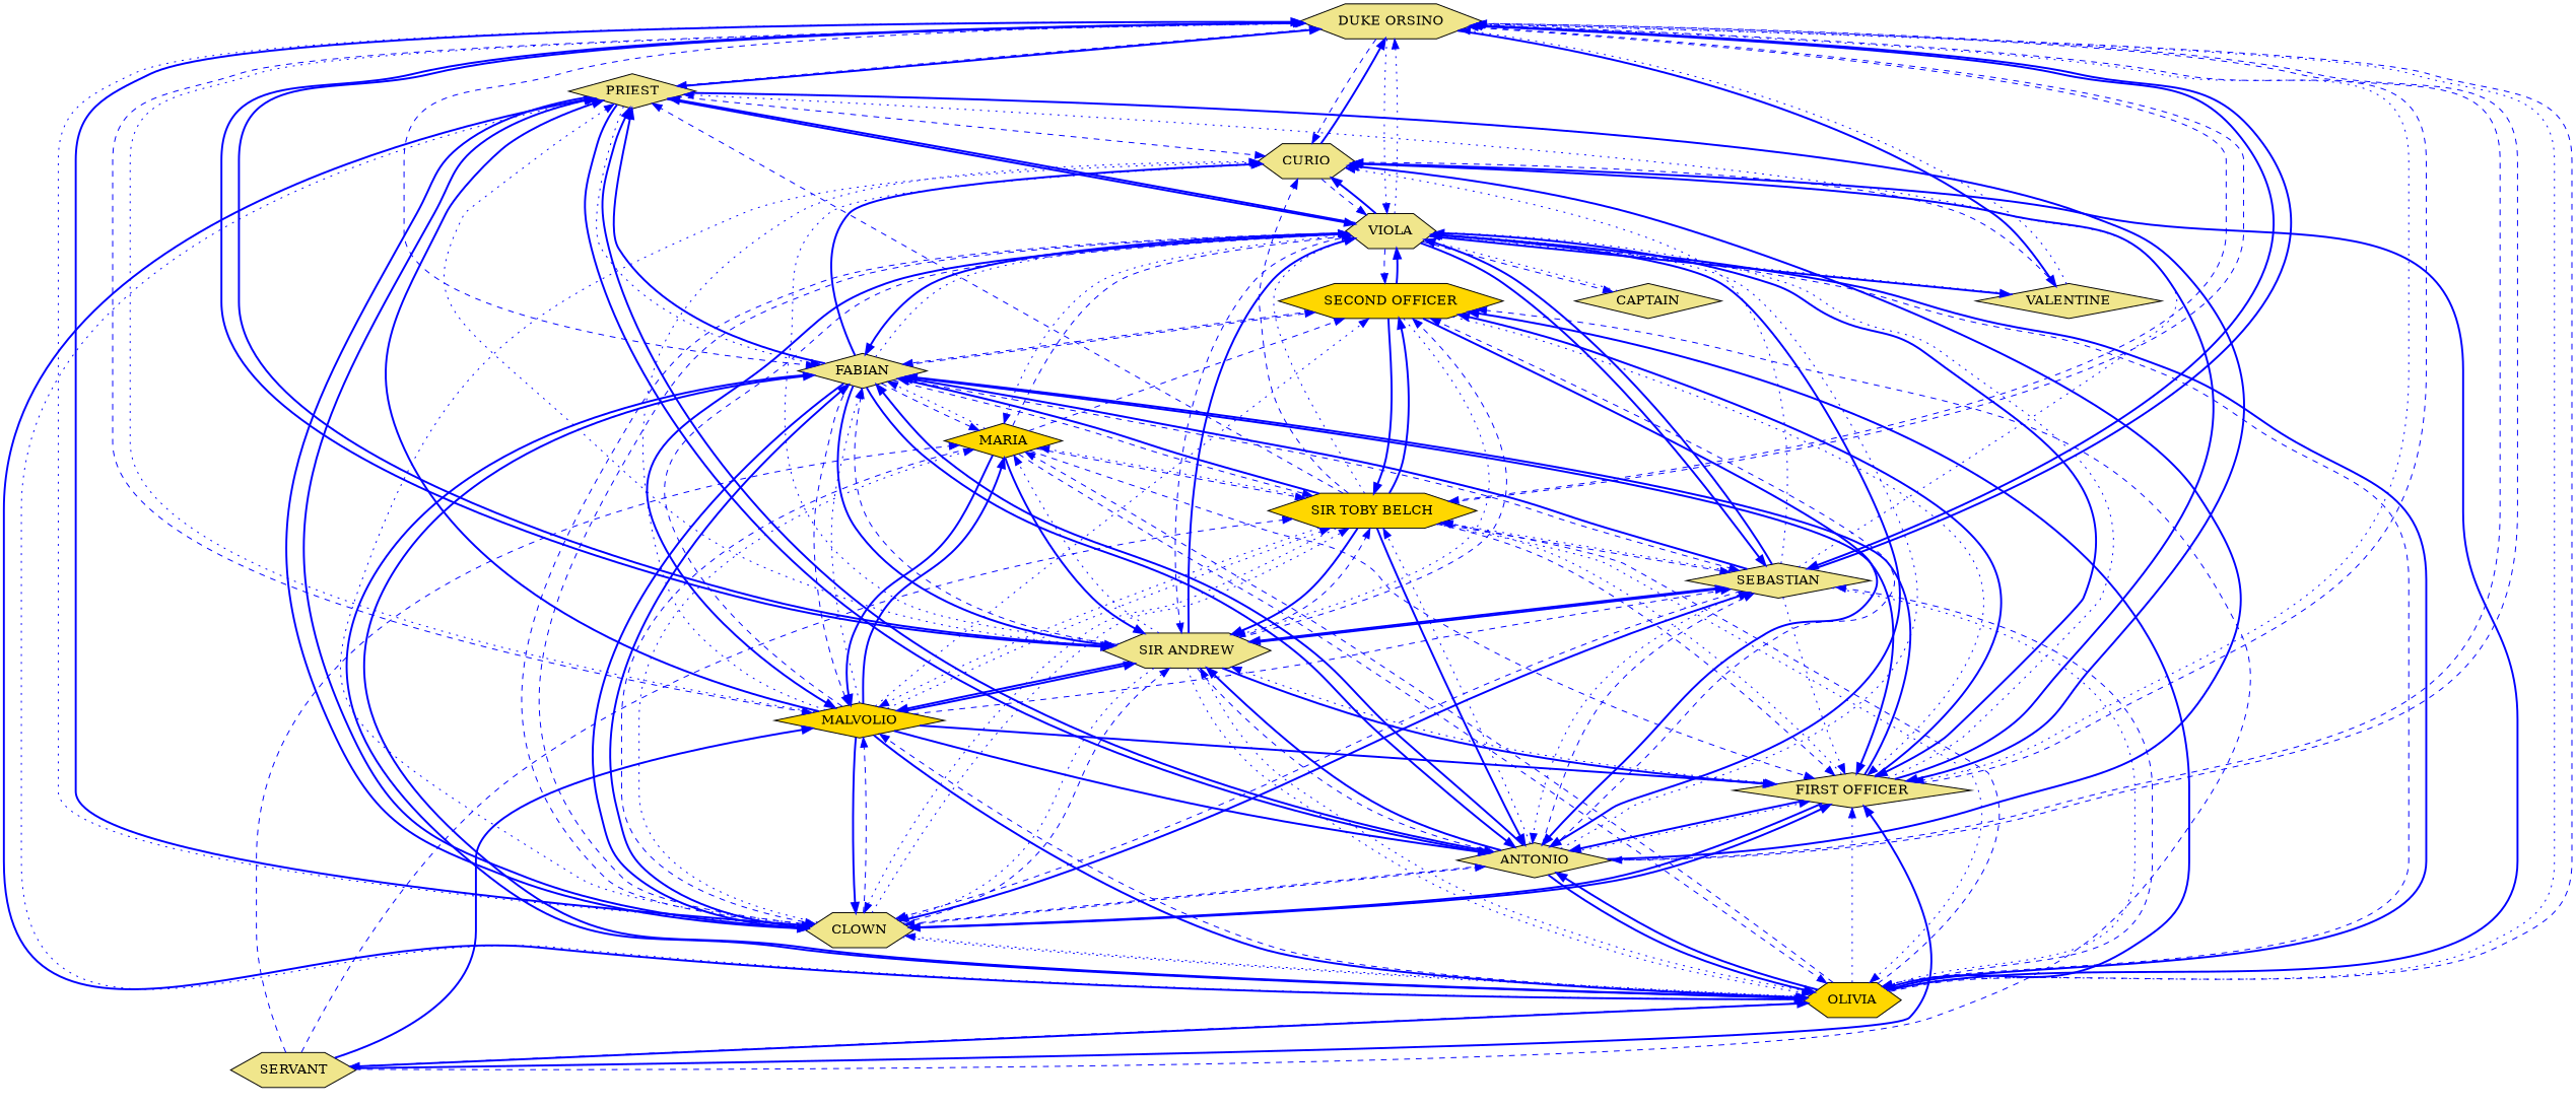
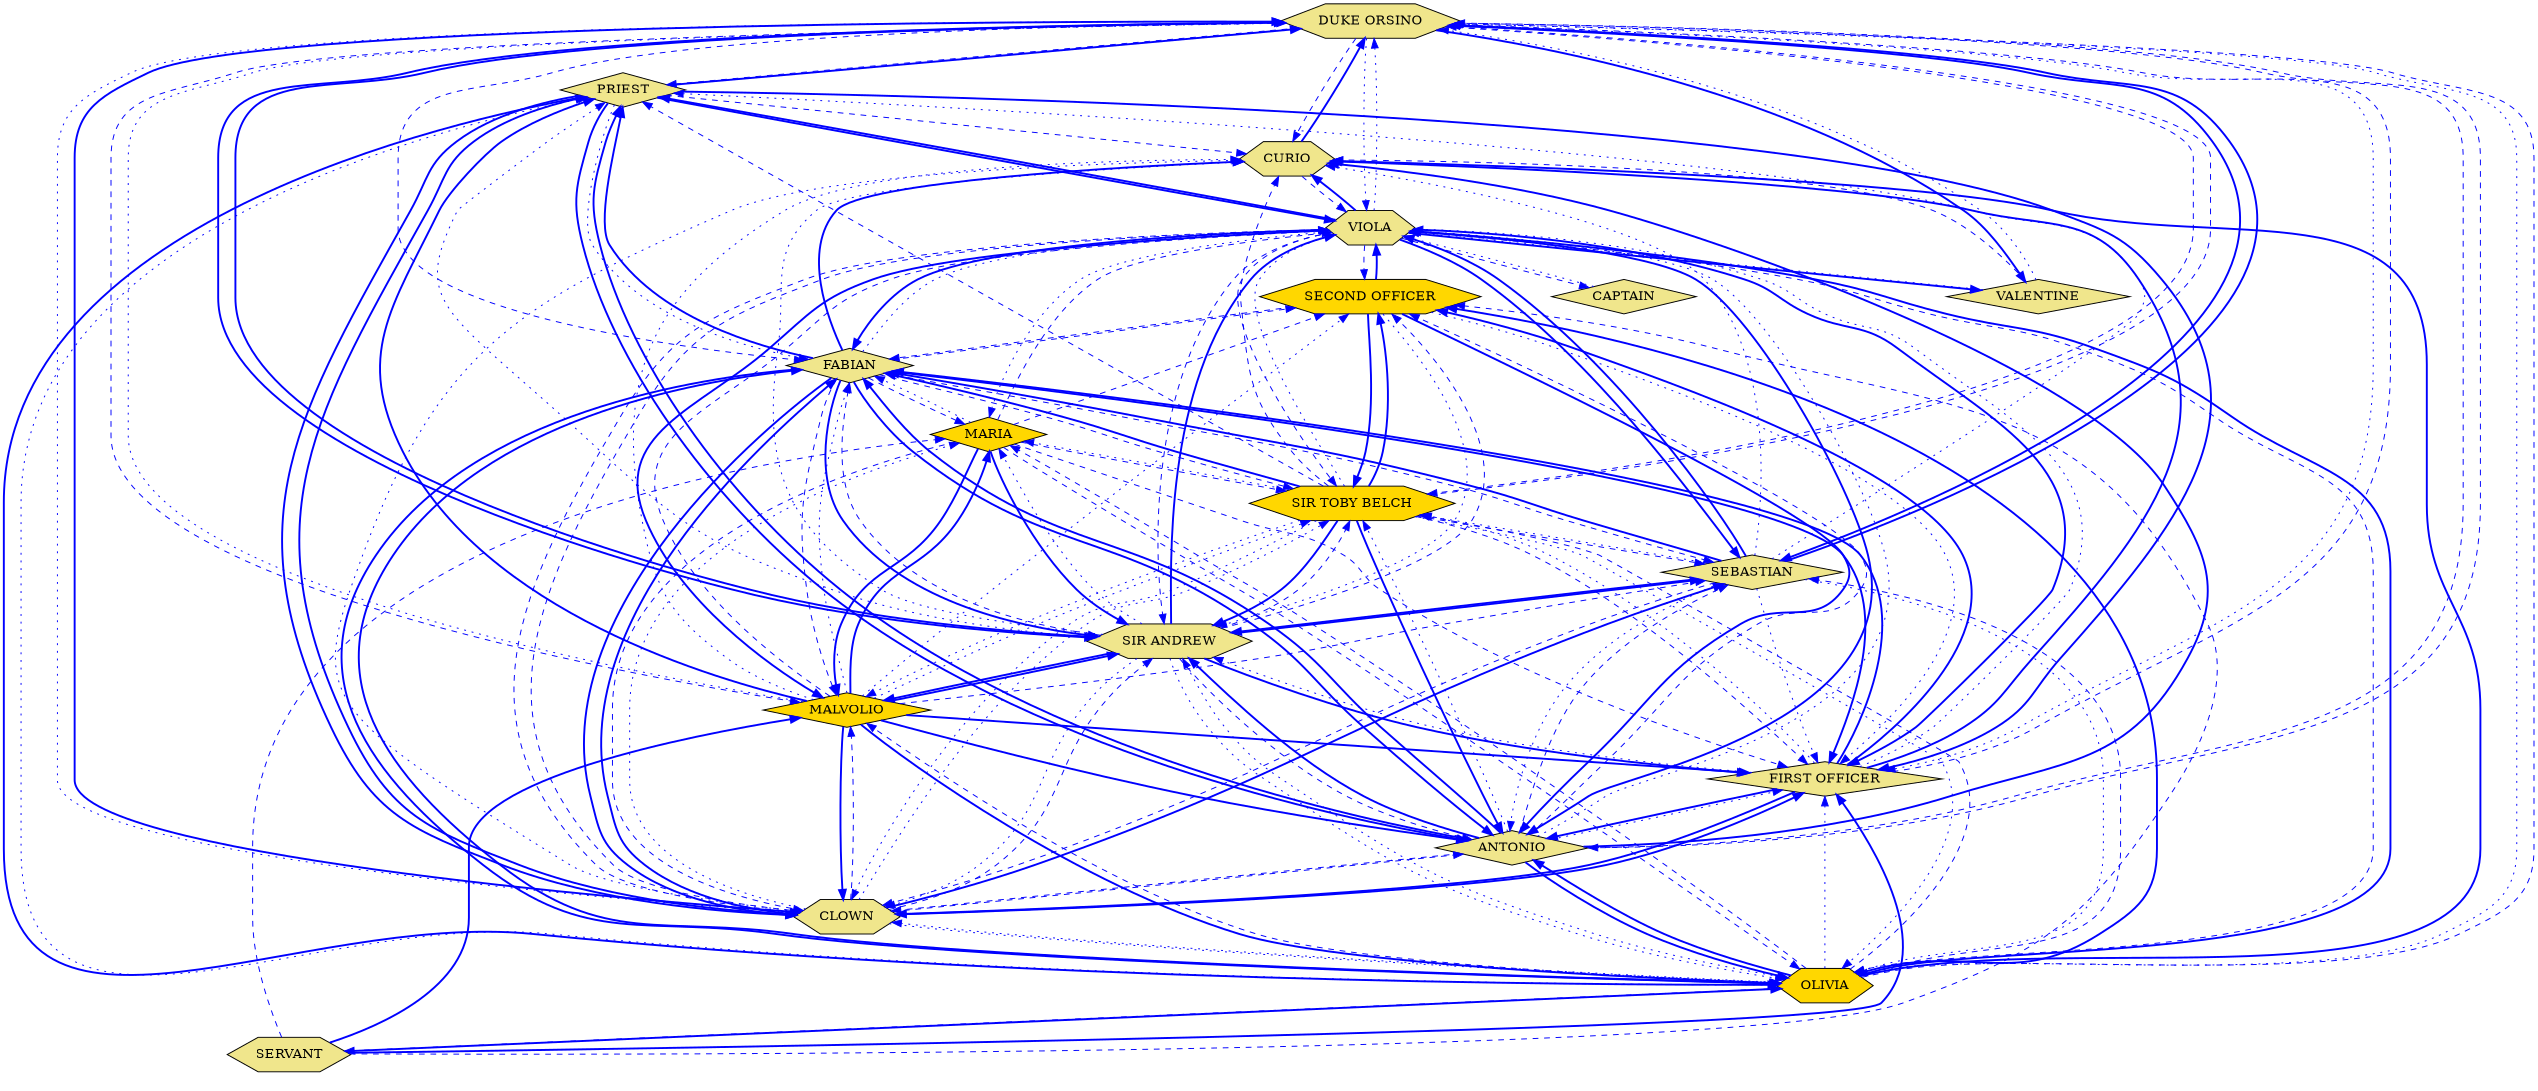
  strict digraph {
    node [fillcolor=khaki shape=hexagon style=filled]
    edge [color=blue style=bold weight=3]
    "DUKE ORSINO"
    PRIEST [shape=diamond]
    FABIAN [shape=diamond]
    OLIVIA [fillcolor=gold]
    CLOWN
    ANTONIO [shape=diamond]
    "FIRST OFFICER" [shape=diamond]
    VIOLA
    CURIO
    "SIR ANDREW"
    MALVOLIO [fillcolor=gold shape=diamond]
    SEBASTIAN [shape=diamond]
    "SIR TOBY BELCH" [fillcolor=gold]
    VALENTINE [shape=diamond]
    MARIA [fillcolor=gold shape=diamond]
    "SECOND OFFICER" [fillcolor=gold]
    SERVANT
    CAPTAIN [shape=diamond]
    "DUKE ORSINO" -> PRIEST [style=dashed weight=35]
    "DUKE ORSINO" -> FABIAN [style=dashed weight=90]
    "DUKE ORSINO" -> OLIVIA [style=dotted weight=63]
    "DUKE ORSINO" -> CLOWN [style=dotted weight=102]
    "DUKE ORSINO" -> ANTONIO [style=dashed weight=77]
    "DUKE ORSINO" -> "FIRST OFFICER" [style=dotted weight=90]
    "DUKE ORSINO" -> VIOLA [style=dotted weight=188]
    "DUKE ORSINO" -> CURIO [style=dashed weight=158]
    "DUKE ORSINO" -> "SIR ANDREW" [weight=2]
    "DUKE ORSINO" -> MALVOLIO [style=dashed weight=1]
    "DUKE ORSINO" -> SEBASTIAN [weight=27]
    "DUKE ORSINO" -> "SIR TOBY BELCH" [style=dashed weight=1]
    "DUKE ORSINO" -> VALENTINE [weight=37]
    PRIEST -> "DUKE ORSINO" [weight=8]
    PRIEST -> FABIAN [style=dotted weight=8]
    PRIEST -> OLIVIA [weight=8]
    PRIEST -> CLOWN [weight=8]
    PRIEST -> ANTONIO [weight=8]
    PRIEST -> "FIRST OFFICER" [weight=8]
    PRIEST -> VIOLA [weight=8]
    PRIEST -> CURIO [style=dashed weight=8]
    FABIAN -> PRIEST [weight=24]
    FABIAN -> OLIVIA [weight=41]
    FABIAN -> CLOWN [weight=28]
    FABIAN -> ANTONIO [weight=25]
    FABIAN -> "FIRST OFFICER" [weight=60]
    FABIAN -> VIOLA [style=dotted weight=39]
    FABIAN -> CURIO [weight=24]
    FABIAN -> "SIR ANDREW" [weight=68]
    FABIAN -> MALVOLIO [style=dashed weight=39]
    FABIAN -> SEBASTIAN [style=dashed weight=24]
    FABIAN -> "SIR TOBY BELCH" [style=dashed weight=81]
    FABIAN -> MARIA [style=dashed weight=40]
    FABIAN -> "SECOND OFFICER" [style=dashed weight=32]
    OLIVIA -> "DUKE ORSINO" [style=dashed weight=67]
    OLIVIA -> PRIEST [style=dotted weight=59]
    OLIVIA -> FABIAN [weight=87]
    OLIVIA -> CLOWN [style=dotted weight=101]
    OLIVIA -> ANTONIO [weight=67]
    OLIVIA -> "FIRST OFFICER" [style=dotted weight=112]
    OLIVIA -> VIOLA [weight=184]
    OLIVIA -> CURIO [weight=67]
    OLIVIA -> "SIR ANDREW" [style=dotted weight=25]
    OLIVIA -> MALVOLIO [style=dashed weight=145]
    OLIVIA -> SEBASTIAN [style=dashed weight=64]
    OLIVIA -> "SIR TOBY BELCH" [style=dashed weight=27]
    OLIVIA -> MARIA [style=dashed weight=89]
    OLIVIA -> "SECOND OFFICER" [weight=45]
    OLIVIA -> SERVANT [style=dashed weight=1]
    CLOWN -> "DUKE ORSINO" [weight=94]
    CLOWN -> PRIEST [weight=43]
    CLOWN -> FABIAN [weight=73]
    CLOWN -> OLIVIA [style=dotted weight=84]
    CLOWN -> ANTONIO [style=dashed weight=43]
    CLOWN -> "FIRST OFFICER" [weight=71]
    CLOWN -> VIOLA [style=dashed weight=129]
    CLOWN -> CURIO [style=dotted weight=69]
    CLOWN -> "SIR ANDREW" [style=dashed weight=35]
    CLOWN -> MALVOLIO [style=dashed weight=126]
    CLOWN -> SEBASTIAN [weight=57]
    CLOWN -> "SIR TOBY BELCH" [style=dotted weight=64]
    CLOWN -> MARIA [style=dotted weight=100]
    ANTONIO -> "DUKE ORSINO" [style=dashed weight=28]
    ANTONIO -> PRIEST [weight=4]
    ANTONIO -> FABIAN [weight=62]
    ANTONIO -> OLIVIA [weight=4]
    ANTONIO -> CLOWN [style=dashed weight=28]
    ANTONIO -> "FIRST OFFICER" [style=dotted weight=62]
    ANTONIO -> VIOLA [style=dotted weight=62]
    ANTONIO -> CURIO [weight=28]
    ANTONIO -> "SIR ANDREW" [weight=34]
    ANTONIO -> SEBASTIAN [style=dashed weight=42]
    ANTONIO -> "SIR TOBY BELCH" [style=dotted weight=34]
    ANTONIO -> "SECOND OFFICER" [style=dashed weight=34]
    "FIRST OFFICER" -> "DUKE ORSINO" [style=dashed weight=6]
    "FIRST OFFICER" -> FABIAN [weight=12]
    "FIRST OFFICER" -> CLOWN [weight=6]
    "FIRST OFFICER" -> ANTONIO [weight=12]
    "FIRST OFFICER" -> VIOLA [style=dotted weight=12]
    "FIRST OFFICER" -> CURIO [weight=6]
    "FIRST OFFICER" -> "SIR ANDREW" [style=dotted weight=6]
    "FIRST OFFICER" -> "SIR TOBY BELCH" [style=dotted weight=6]
    "FIRST OFFICER" -> "SECOND OFFICER" [weight=6]
    VIOLA -> "DUKE ORSINO" [style=dotted weight=88]
    VIOLA -> PRIEST [weight=30]
    VIOLA -> FABIAN [weight=96]
    VIOLA -> OLIVIA [style=dashed weight=140]
    VIOLA -> CLOWN [style=dashed weight=67]
    VIOLA -> ANTONIO [weight=59]
    VIOLA -> "FIRST OFFICER" [weight=96]
    VIOLA -> CURIO [weight=56]
    VIOLA -> "SIR ANDREW" [style=dashed weight=65]
    VIOLA -> MALVOLIO [weight=71]
    VIOLA -> SEBASTIAN [weight=26]
-   SERVANT -> "SIR TOBY BELCH" [style=dashed weight=62]
+   VIOLA -> "SIR TOBY BELCH" [style=dashed weight=62]
    VIOLA -> VALENTINE [weight=14]
    VIOLA -> MARIA [style=dotted weight=35]
    VIOLA -> "SECOND OFFICER" [style=dashed weight=50]
    VIOLA -> CAPTAIN [style=dashed weight=34]
    CURIO -> "DUKE ORSINO" [weight=5]
    CURIO -> VIOLA [style=dashed]
    "SIR ANDREW" -> "DUKE ORSINO" [weight=16]
    "SIR ANDREW" -> PRIEST [style=dotted weight=16]
    "SIR ANDREW" -> FABIAN [style=dashed weight=59]
    "SIR ANDREW" -> OLIVIA [style=dotted weight=23]
    "SIR ANDREW" -> CLOWN [style=dotted weight=54]
    "SIR ANDREW" -> ANTONIO [style=dashed weight=19]
    "SIR ANDREW" -> "FIRST OFFICER" [weight=31]
    "SIR ANDREW" -> VIOLA [weight=30]
    "SIR ANDREW" -> CURIO [style=dotted weight=16]
    "SIR ANDREW" -> MALVOLIO [weight=6]
    "SIR ANDREW" -> SEBASTIAN [weight=5]
    "SIR ANDREW" -> "SIR TOBY BELCH" [style=dashed weight=135]
    "SIR ANDREW" -> MARIA [style=dotted weight=45]
    "SIR ANDREW" -> "SECOND OFFICER" [style=dashed weight=15]
    MALVOLIO -> "DUKE ORSINO" [style=dotted weight=18]
    MALVOLIO -> PRIEST [weight=18]
    MALVOLIO -> FABIAN [style=dotted weight=134]
    MALVOLIO -> OLIVIA [weight=100]
    MALVOLIO -> CLOWN [weight=86]
    MALVOLIO -> ANTONIO [weight=18]
    MALVOLIO -> "FIRST OFFICER" [weight=68]
    MALVOLIO -> VIOLA [style=dashed weight=30]
    MALVOLIO -> CURIO [style=dotted weight=18]
    MALVOLIO -> "SIR ANDREW" [weight=125]
    MALVOLIO -> SEBASTIAN [style=dashed weight=18]
    MALVOLIO -> "SIR TOBY BELCH" [style=dotted weight=149]
    MALVOLIO -> MARIA [weight=219]
    MALVOLIO -> "SECOND OFFICER" [style=dotted weight=50]
    SEBASTIAN -> "DUKE ORSINO" [weight=32]
    SEBASTIAN -> PRIEST [style=dotted weight=34]
    SEBASTIAN -> FABIAN [weight=37]
    SEBASTIAN -> OLIVIA [style=dotted weight=39]
    SEBASTIAN -> CLOWN [style=dashed weight=41]
    SEBASTIAN -> ANTONIO [style=dotted weight=85]
    SEBASTIAN -> "FIRST OFFICER" [style=dotted weight=32]
    SEBASTIAN -> VIOLA [weight=32]
    SEBASTIAN -> CURIO [style=dotted weight=32]
    SEBASTIAN -> "SIR ANDREW" [weight=5]
    SEBASTIAN -> "SIR TOBY BELCH" [style=dotted weight=5]
    "SIR TOBY BELCH" -> "DUKE ORSINO" [style=dashed weight=6]
    "SIR TOBY BELCH" -> PRIEST [style=dashed weight=6]
    "SIR TOBY BELCH" -> FABIAN [weight=199]
    "SIR TOBY BELCH" -> OLIVIA [style=dotted weight=74]
    "SIR TOBY BELCH" -> CLOWN [style=dotted weight=68]
    "SIR TOBY BELCH" -> ANTONIO [weight=9]
    "SIR TOBY BELCH" -> "FIRST OFFICER" [style=dashed weight=127]
    "SIR TOBY BELCH" -> VIOLA [style=dotted weight=67]
    "SIR TOBY BELCH" -> CURIO [style=dashed weight=6]
    "SIR TOBY BELCH" -> "SIR ANDREW" [weight=260]
    "SIR TOBY BELCH" -> MALVOLIO [style=dotted weight=58]
    "SIR TOBY BELCH" -> SEBASTIAN [style=dashed weight=7]
    "SIR TOBY BELCH" -> MARIA [style=dotted weight=164]
    "SIR TOBY BELCH" -> "SECOND OFFICER" [weight=121]
    VALENTINE -> "DUKE ORSINO" [style=dotted weight=9]
    VALENTINE -> VIOLA [style=dotted weight=4]
    VALENTINE -> CURIO [style=dashed weight=9]
    MARIA -> FABIAN [style=dotted weight=46]
    MARIA -> OLIVIA [style=dashed weight=26]
    MARIA -> CLOWN [style=dashed weight=59]
    MARIA -> "FIRST OFFICER" [style=dashed weight=21]
    MARIA -> VIOLA [style=dashed weight=1]
    MARIA -> "SIR ANDREW" [weight=65]
    MARIA -> MALVOLIO [weight=23]
    MARIA -> "SIR TOBY BELCH" [style=dashed weight=112]
    MARIA -> "SECOND OFFICER" [style=dashed weight=21]
    "SECOND OFFICER" -> FABIAN [style=dashed]
    "SECOND OFFICER" -> ANTONIO
    "SECOND OFFICER" -> "FIRST OFFICER" [style=dotted]
    "SECOND OFFICER" -> VIOLA
    "SECOND OFFICER" -> "SIR ANDREW" [style=dotted]
    "SECOND OFFICER" -> "SIR TOBY BELCH"
    SERVANT -> OLIVIA
    SERVANT -> "FIRST OFFICER"
    SERVANT -> MALVOLIO
    SERVANT -> MARIA [style=dashed]
    SERVANT -> "SECOND OFFICER" [style=dashed]
    CAPTAIN -> VIOLA [style=dotted weight=32]
  }
